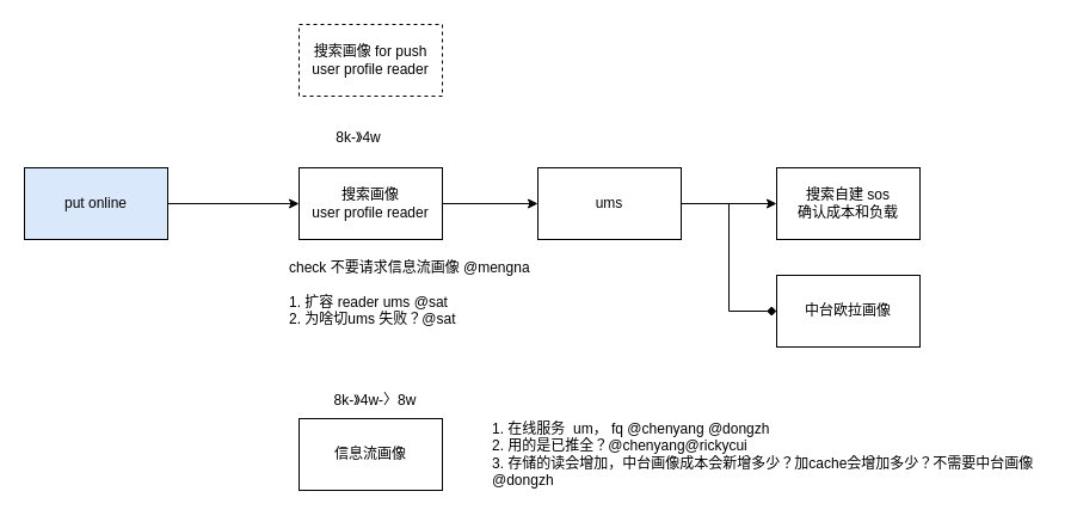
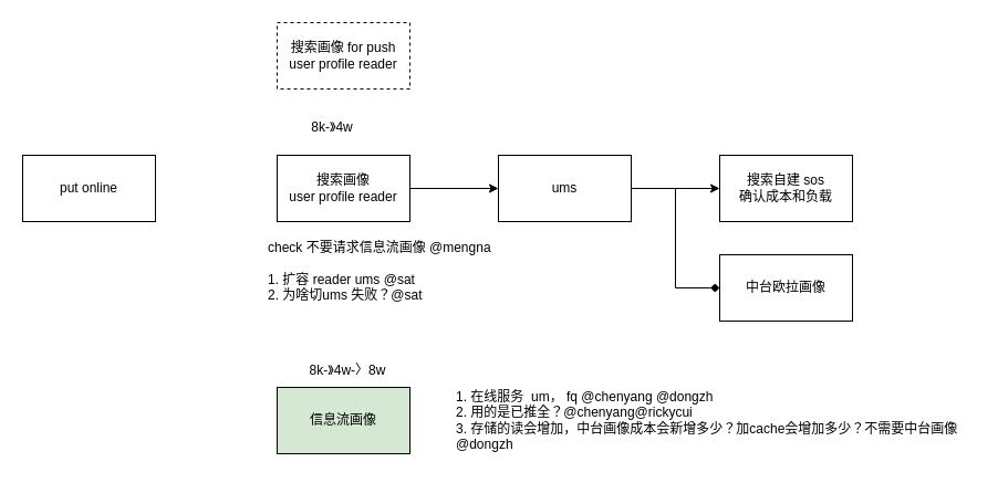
  <mxCell id="0" />
  <mxCell id="1" parent="0" />
- <mxCell id="2" value="" style="edgeStyle=orthogonalEdgeStyle;rounded=0;orthogonalLoop=1;jettySize=auto;html=1;" edge="1" parent="1" source="3" target="5"><mxGeometry relative="1" as="geometry" /></mxCell>
- <mxCell id="3" value="put online" style="rounded=0;whiteSpace=wrap;html=1;fillColor=#dae8fc;" vertex="1" parent="1"><mxGeometry x="20" y="140" width="120" height="60" as="geometry" /></mxCell>
+ <mxCell id="3" value="put online" style="rounded=0;whiteSpace=wrap;html=1;" vertex="1" parent="1"><mxGeometry x="20" y="140" width="120" height="60" as="geometry" /></mxCell>
  <mxCell id="4" value="" style="edgeStyle=orthogonalEdgeStyle;rounded=0;orthogonalLoop=1;jettySize=auto;html=1;" edge="1" parent="1" source="5" target="9"><mxGeometry relative="1" as="geometry" /></mxCell>
  <mxCell id="5" value="搜索画像&lt;div&gt;user profile reader&lt;/div&gt;" style="rounded=0;whiteSpace=wrap;html=1;" vertex="1" parent="1"><mxGeometry x="250" y="140" width="120" height="60" as="geometry" /></mxCell>
  <mxCell id="6" value="8k-》4w" style="text;html=1;align=center;verticalAlign=middle;whiteSpace=wrap;rounded=0;" vertex="1" parent="1"><mxGeometry x="270" y="100" width="60" height="30" as="geometry" /></mxCell>
  <mxCell id="7" value="" style="edgeStyle=orthogonalEdgeStyle;rounded=0;orthogonalLoop=1;jettySize=auto;html=1;" edge="1" parent="1" source="9" target="11"><mxGeometry relative="1" as="geometry" /></mxCell>
  <mxCell id="8" style="edgeStyle=orthogonalEdgeStyle;rounded=0;orthogonalLoop=1;jettySize=auto;html=1;exitX=1;exitY=0.5;exitDx=0;exitDy=0;entryX=0;entryY=0.5;entryDx=0;entryDy=0;endArrow=diamond;" edge="1" parent="1" source="9" target="13"><mxGeometry relative="1" as="geometry" /></mxCell>
  <mxCell id="9" value="ums" style="rounded=0;whiteSpace=wrap;html=1;" vertex="1" parent="1"><mxGeometry x="450" y="140" width="120" height="60" as="geometry" /></mxCell>
  <mxCell id="10" value="check 不要请求信息流画像 @mengna&lt;div&gt;&lt;br&gt;&lt;/div&gt;&lt;div&gt;1. 扩容 reader ums @sat&lt;/div&gt;&lt;div&gt;2. 为啥切ums 失败？@sat&lt;/div&gt;" style="text;html=1;align=left;verticalAlign=middle;whiteSpace=wrap;rounded=0;" vertex="1" parent="1"><mxGeometry x="240" y="230" width="236" height="30" as="geometry" /></mxCell>
  <mxCell id="11" value="搜索自建 sos&lt;div&gt;确认成本和负载&lt;/div&gt;" style="rounded=0;whiteSpace=wrap;html=1;" vertex="1" parent="1"><mxGeometry x="650" y="140" width="120" height="60" as="geometry" /></mxCell>
  <mxCell id="12" value="搜索画像 for push&lt;div&gt;user profile reader&lt;/div&gt;" style="rounded=0;whiteSpace=wrap;html=1;dashed=1;" vertex="1" parent="1"><mxGeometry x="250" y="20" width="120" height="60" as="geometry" /></mxCell>
  <mxCell id="13" value="中台欧拉画像" style="rounded=0;whiteSpace=wrap;html=1;" vertex="1" parent="1"><mxGeometry x="650" y="230" width="120" height="60" as="geometry" /></mxCell>
- <mxCell id="14" value="信息流画像" style="rounded=0;whiteSpace=wrap;html=1;" vertex="1" parent="1"><mxGeometry x="250" y="350" width="120" height="60" as="geometry" /></mxCell>
+ <mxCell id="14" value="信息流画像" style="rounded=0;whiteSpace=wrap;html=1;fillColor=#d5e8d4;" vertex="1" parent="1"><mxGeometry x="250" y="350" width="120" height="60" as="geometry" /></mxCell>
  <mxCell id="15" value="8k-》4w-〉8w" style="text;html=1;align=center;verticalAlign=middle;whiteSpace=wrap;rounded=0;" vertex="1" parent="1"><mxGeometry x="264" y="320" width="100" height="30" as="geometry" /></mxCell>
  <mxCell id="16" value="1. 在线服务&amp;nbsp; um， fq @chenyang @dongzh&lt;div&gt;2. 用的是已推全？@chenyang@rickycui&lt;/div&gt;&lt;div&gt;3. 存储的读会增加，中台画像成本会新增多少？加cache会增加多少？不需要中台画像 @dongzh&lt;/div&gt;" style="text;html=1;align=left;verticalAlign=middle;whiteSpace=wrap;rounded=0;" vertex="1" parent="1"><mxGeometry x="410" y="345" width="470" height="70" as="geometry" /></mxCell>
